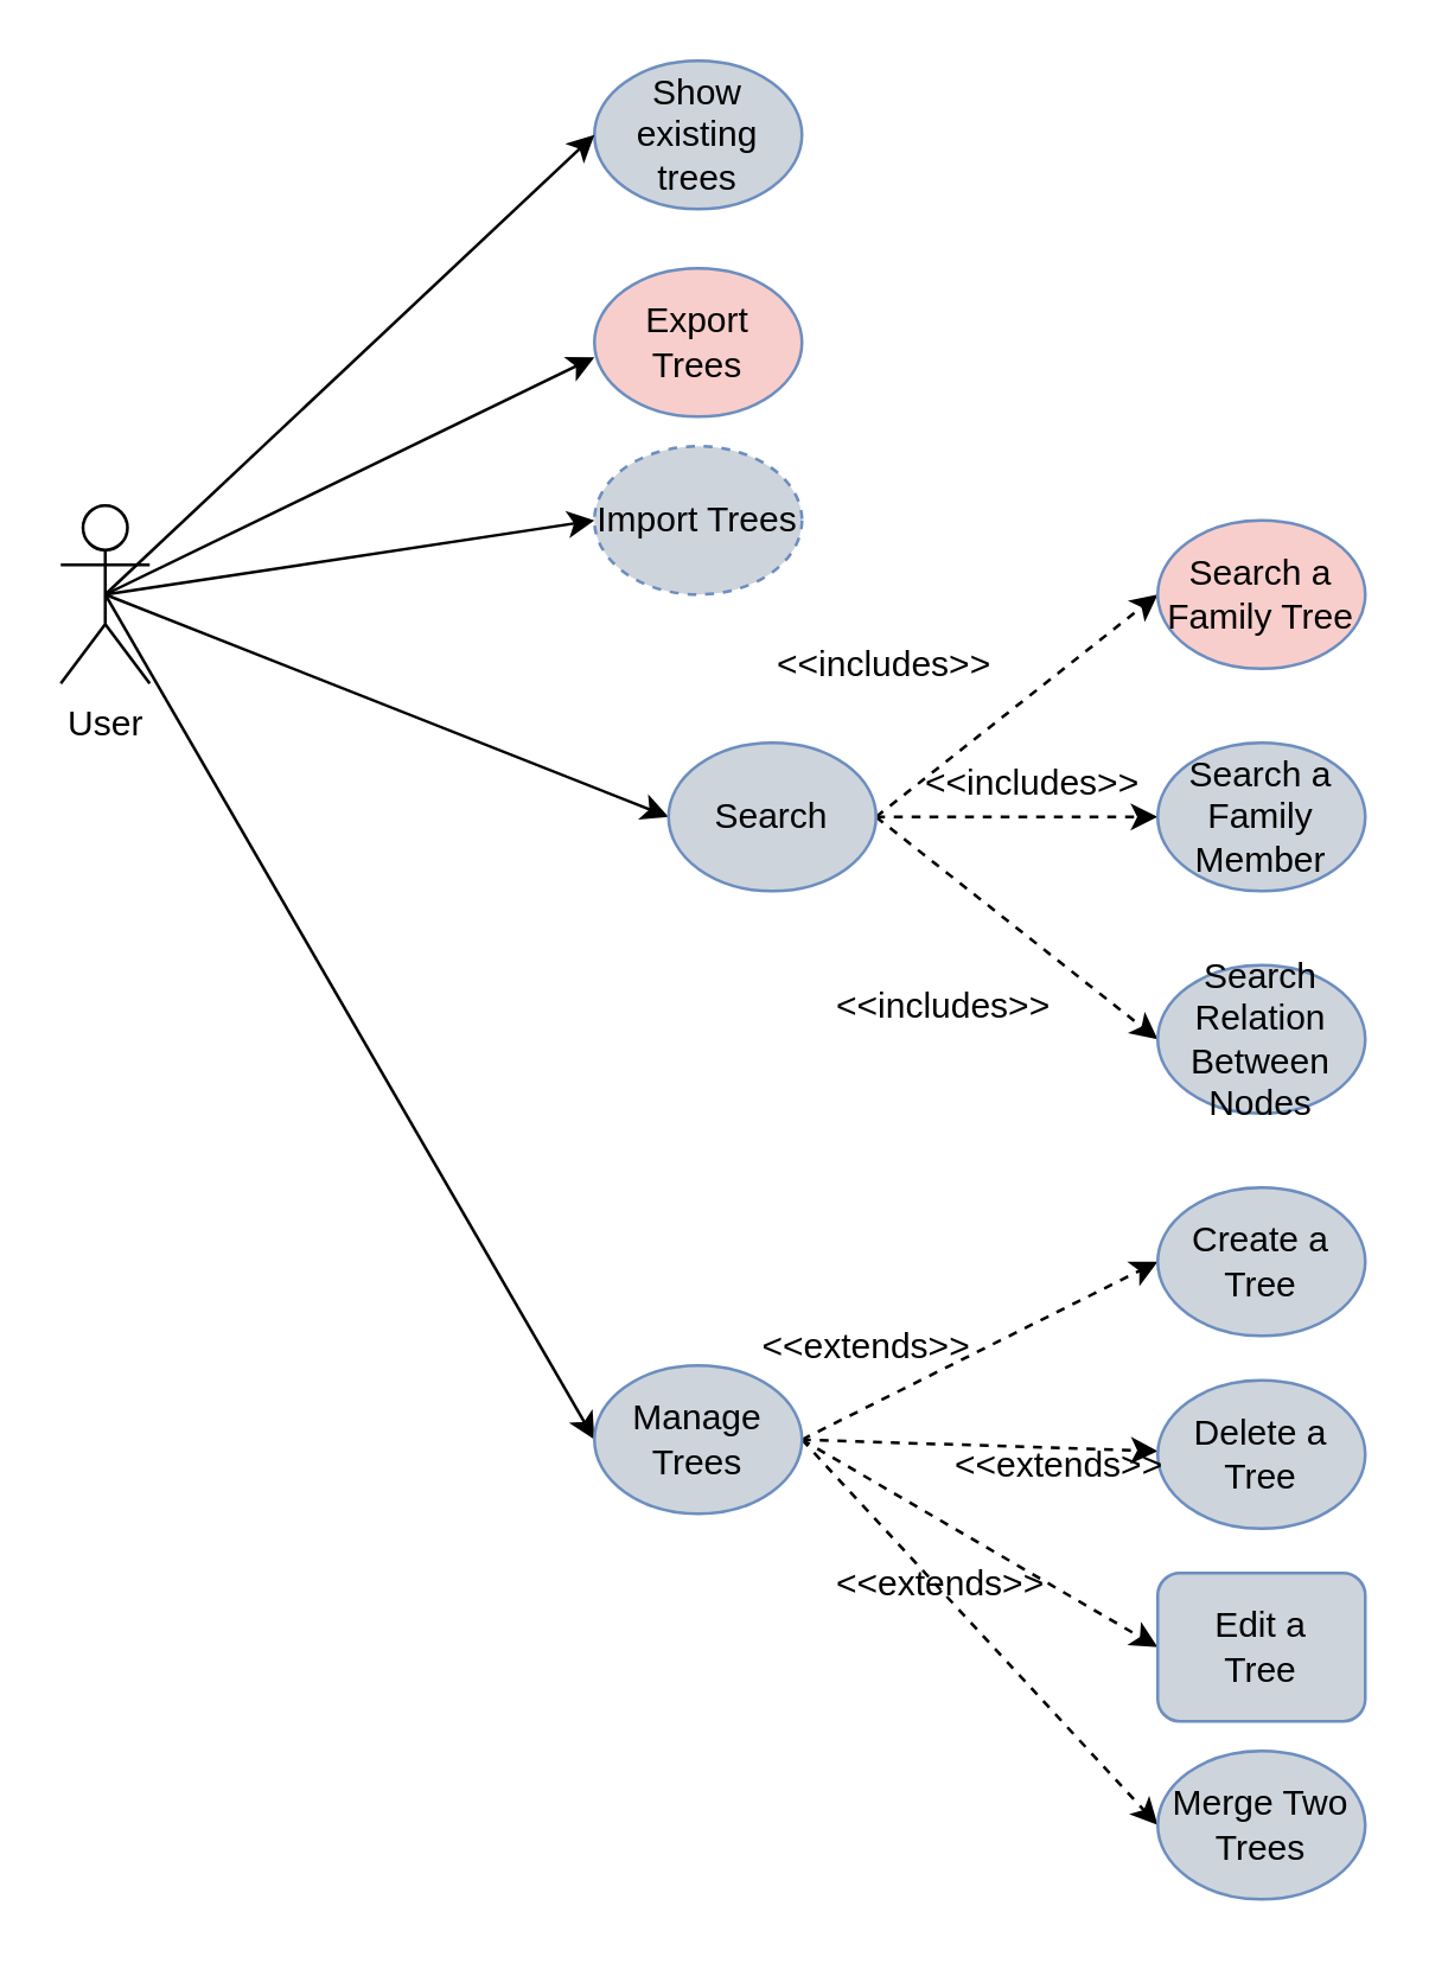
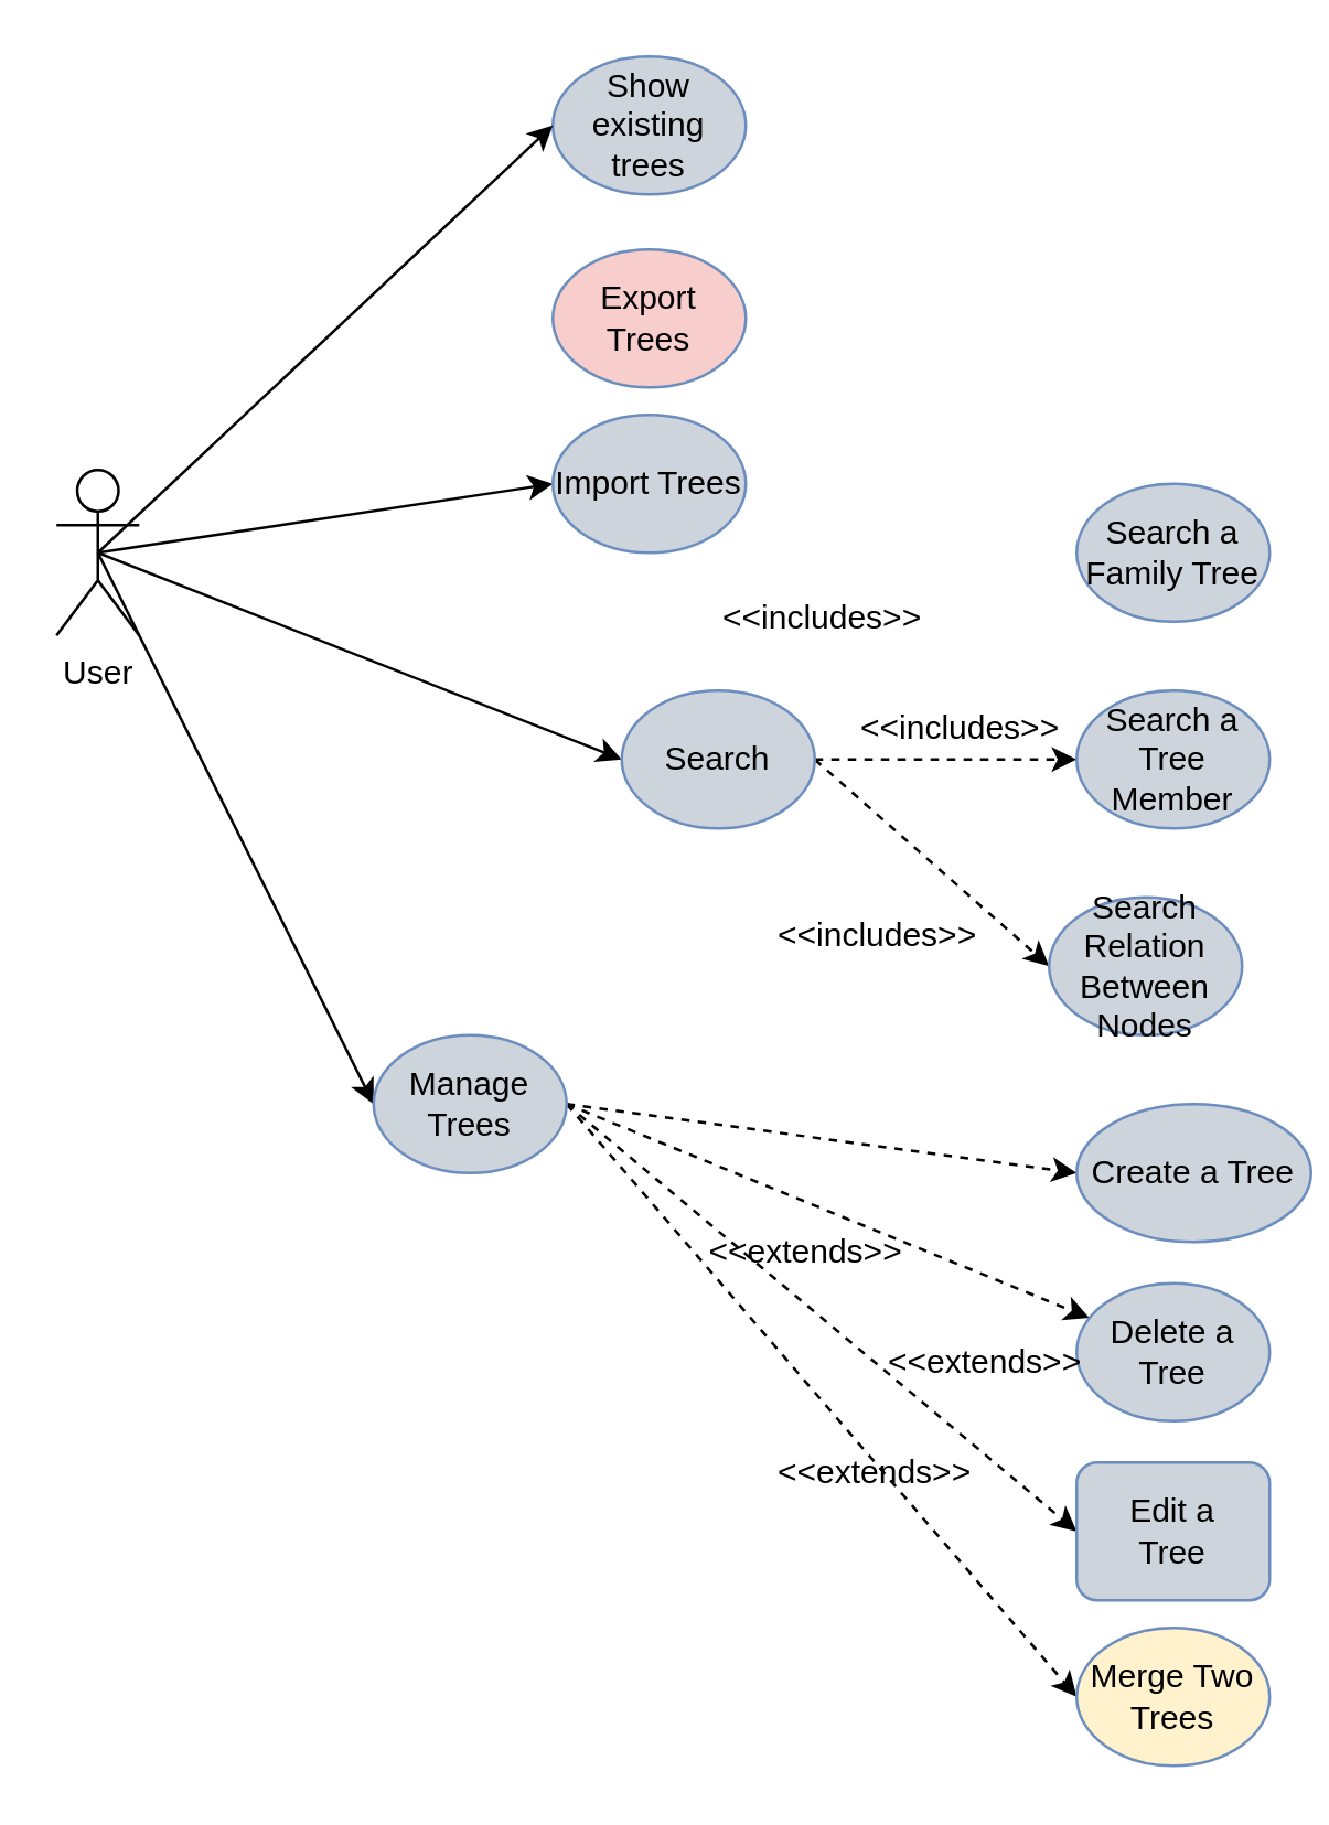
  <mxCell id="0" />
  <mxCell id="1" parent="0" />
- <mxCell id="2" style="edgeStyle=none;rounded=0;orthogonalLoop=1;jettySize=auto;html=1;exitX=0.5;exitY=0.5;exitDx=0;exitDy=0;exitPerimeter=0;entryX=0;entryY=0.6;entryDx=0;entryDy=0;entryPerimeter=0;" parent="1" source="6" target="8" edge="1"><mxGeometry relative="1" as="geometry" /></mxCell>
  <mxCell id="3" style="edgeStyle=none;rounded=0;orthogonalLoop=1;jettySize=auto;html=1;exitX=0.5;exitY=0.5;exitDx=0;exitDy=0;exitPerimeter=0;entryX=0;entryY=0.5;entryDx=0;entryDy=0;" parent="1" source="6" target="9" edge="1"><mxGeometry relative="1" as="geometry" /></mxCell>
  <mxCell id="4" style="edgeStyle=none;rounded=0;orthogonalLoop=1;jettySize=auto;html=1;exitX=0.5;exitY=0.5;exitDx=0;exitDy=0;exitPerimeter=0;entryX=0;entryY=0.5;entryDx=0;entryDy=0;" parent="1" source="6" target="13" edge="1"><mxGeometry relative="1" as="geometry" /></mxCell>
  <mxCell id="5" style="edgeStyle=none;rounded=0;orthogonalLoop=1;jettySize=auto;html=1;exitX=0.5;exitY=0.5;exitDx=0;exitDy=0;exitPerimeter=0;entryX=0;entryY=0.5;entryDx=0;entryDy=0;" parent="1" source="6" target="21" edge="1"><mxGeometry relative="1" as="geometry"><mxPoint x="200" y="360" as="targetPoint" /></mxGeometry></mxCell>
  <mxCell id="6" value="&lt;div&gt;User&lt;/div&gt;" style="shape=umlActor;verticalLabelPosition=bottom;verticalAlign=top;html=1;outlineConnect=0;" parent="1" vertex="1"><mxGeometry x="20" y="170" width="30" height="60" as="geometry" /></mxCell>
  <mxCell id="7" value="&lt;div&gt;Show existing trees&lt;/div&gt;" style="ellipse;whiteSpace=wrap;html=1;fillColor=#CED4DB;strokeColor=#6c8ebf;" parent="1" vertex="1"><mxGeometry x="200" y="20" width="70" height="50" as="geometry" /></mxCell>
  <mxCell id="8" value="Export Trees" style="ellipse;whiteSpace=wrap;html=1;fillColor=#f8cecc;strokeColor=#6c8ebf;" parent="1" vertex="1"><mxGeometry x="200" y="90" width="70" height="50" as="geometry" /></mxCell>
- <mxCell id="9" value="&lt;div&gt;Import Trees&lt;/div&gt;" style="ellipse;whiteSpace=wrap;html=1;fillColor=#CED4DB;strokeColor=#6c8ebf;dashed=1;" parent="1" vertex="1"><mxGeometry x="200" y="150" width="70" height="50" as="geometry" /></mxCell>
- <mxCell id="10" style="edgeStyle=none;rounded=0;orthogonalLoop=1;jettySize=auto;html=1;exitX=1;exitY=0.5;exitDx=0;exitDy=0;entryX=0;entryY=0.5;entryDx=0;entryDy=0;dashed=1;" parent="1" source="13" target="15" edge="1"><mxGeometry relative="1" as="geometry"><mxPoint x="360" y="260" as="targetPoint" /></mxGeometry></mxCell>
+ <mxCell id="9" value="&lt;div&gt;Import Trees&lt;/div&gt;" style="ellipse;whiteSpace=wrap;html=1;fillColor=#CED4DB;strokeColor=#6c8ebf;" parent="1" vertex="1"><mxGeometry x="200" y="150" width="70" height="50" as="geometry" /></mxCell>
  <mxCell id="11" style="edgeStyle=none;rounded=0;orthogonalLoop=1;jettySize=auto;html=1;exitX=1;exitY=0.5;exitDx=0;exitDy=0;entryX=0;entryY=0.5;entryDx=0;entryDy=0;dashed=1;" parent="1" source="13" target="16" edge="1"><mxGeometry relative="1" as="geometry"><mxPoint x="360" y="320" as="targetPoint" /></mxGeometry></mxCell>
  <mxCell id="12" style="edgeStyle=none;rounded=0;orthogonalLoop=1;jettySize=auto;html=1;exitX=1;exitY=0.5;exitDx=0;exitDy=0;dashed=1;entryX=0;entryY=0.5;entryDx=0;entryDy=0;" parent="1" source="13" target="33" edge="1"><mxGeometry relative="1" as="geometry"><mxPoint x="370" y="350" as="targetPoint" /></mxGeometry></mxCell>
  <mxCell id="13" value="Search" style="ellipse;whiteSpace=wrap;html=1;fillColor=#CED4DB;strokeColor=#6c8ebf;" parent="1" vertex="1"><mxGeometry x="225" y="250" width="70" height="50" as="geometry" /></mxCell>
  <mxCell id="14" style="edgeStyle=none;rounded=0;orthogonalLoop=1;jettySize=auto;html=1;entryX=0;entryY=0.5;entryDx=0;entryDy=0;" parent="1" target="7" edge="1"><mxGeometry relative="1" as="geometry"><mxPoint x="35" y="200" as="sourcePoint" /></mxGeometry></mxCell>
- <mxCell id="15" value="Search a Family Tree" style="ellipse;whiteSpace=wrap;html=1;fillColor=#f8cecc;strokeColor=#6c8ebf;" parent="1" vertex="1"><mxGeometry x="390" y="175" width="70" height="50" as="geometry" /></mxCell>
- <mxCell id="16" value="&lt;div&gt;Search a Family Member&lt;br&gt;&lt;/div&gt;" style="ellipse;whiteSpace=wrap;html=1;fillColor=#CED4DB;strokeColor=#6c8ebf;" parent="1" vertex="1"><mxGeometry x="390" y="250" width="70" height="50" as="geometry" /></mxCell>
+ <mxCell id="15" value="Search a Family Tree" style="ellipse;whiteSpace=wrap;html=1;fillColor=#CED4DB;strokeColor=#6c8ebf;" parent="1" vertex="1"><mxGeometry x="390" y="175" width="70" height="50" as="geometry" /></mxCell>
+ <mxCell id="16" value="&lt;div&gt;Search a Tree Member&lt;br&gt;&lt;/div&gt;" style="ellipse;whiteSpace=wrap;html=1;fillColor=#CED4DB;strokeColor=#6c8ebf;" parent="1" vertex="1"><mxGeometry x="390" y="250" width="70" height="50" as="geometry" /></mxCell>
  <mxCell id="17" style="edgeStyle=none;rounded=0;orthogonalLoop=1;jettySize=auto;html=1;exitX=1;exitY=0.5;exitDx=0;exitDy=0;entryX=0;entryY=0.5;entryDx=0;entryDy=0;dashed=1;" parent="1" source="21" target="22" edge="1"><mxGeometry relative="1" as="geometry"><mxPoint x="350" y="420" as="targetPoint" /></mxGeometry></mxCell>
  <mxCell id="18" style="edgeStyle=none;rounded=0;orthogonalLoop=1;jettySize=auto;html=1;exitX=1;exitY=0.5;exitDx=0;exitDy=0;dashed=1;" parent="1" source="21" target="24" edge="1"><mxGeometry relative="1" as="geometry"><Array as="points" /></mxGeometry></mxCell>
  <mxCell id="19" style="edgeStyle=none;rounded=0;orthogonalLoop=1;jettySize=auto;html=1;entryX=0;entryY=0.5;entryDx=0;entryDy=0;exitX=1;exitY=0.5;exitDx=0;exitDy=0;dashed=1;" parent="1" source="21" target="25" edge="1"><mxGeometry relative="1" as="geometry" /></mxCell>
  <mxCell id="20" style="edgeStyle=none;rounded=0;orthogonalLoop=1;jettySize=auto;html=1;exitX=1;exitY=0.5;exitDx=0;exitDy=0;dashed=1;entryX=0;entryY=0.5;entryDx=0;entryDy=0;" parent="1" source="21" target="34" edge="1"><mxGeometry relative="1" as="geometry"><mxPoint x="390" y="630" as="targetPoint" /></mxGeometry></mxCell>
- <mxCell id="21" value="&lt;div&gt;Manage Trees&lt;/div&gt;" style="ellipse;whiteSpace=wrap;html=1;fillColor=#CED4DB;strokeColor=#6c8ebf;" parent="1" vertex="1"><mxGeometry x="200" y="460" width="70" height="50" as="geometry" /></mxCell>
- <mxCell id="22" value="Create a Tree" style="ellipse;whiteSpace=wrap;html=1;fillColor=#CED4DB;strokeColor=#6c8ebf;" parent="1" vertex="1"><mxGeometry x="390" y="400" width="70" height="50" as="geometry" /></mxCell>
+ <mxCell id="21" value="&lt;div&gt;Manage Trees&lt;/div&gt;" style="ellipse;whiteSpace=wrap;html=1;fillColor=#CED4DB;strokeColor=#6c8ebf;" parent="1" vertex="1"><mxGeometry x="135" y="375" width="70" height="50" as="geometry" /></mxCell>
+ <mxCell id="22" value="Create a Tree" style="ellipse;whiteSpace=wrap;html=1;fillColor=#CED4DB;strokeColor=#6c8ebf;" parent="1" vertex="1"><mxGeometry x="390" y="400" width="85" height="50" as="geometry" /></mxCell>
  <mxCell id="23" style="edgeStyle=none;rounded=0;orthogonalLoop=1;jettySize=auto;html=1;entryX=0;entryY=0.5;entryDx=0;entryDy=0;" parent="1" source="22" target="22" edge="1"><mxGeometry relative="1" as="geometry" /></mxCell>
  <mxCell id="24" value="Delete a Tree" style="ellipse;whiteSpace=wrap;html=1;fillColor=#CED4DB;strokeColor=#6c8ebf;" parent="1" vertex="1"><mxGeometry x="390" y="465" width="70" height="50" as="geometry" /></mxCell>
  <mxCell id="25" value="&lt;div&gt;Edit a&lt;/div&gt;&lt;div&gt;Tree&lt;/div&gt;" style="whiteSpace=wrap;html=1;fillColor=#CED4DB;strokeColor=#6c8ebf;rounded=1;" parent="1" vertex="1"><mxGeometry x="390" y="530" width="70" height="50" as="geometry" /></mxCell>
  <mxCell id="26" value="&amp;lt;&amp;lt;extends&amp;gt;&amp;gt;" style="text;whiteSpace=wrap;html=1;" parent="1" vertex="1"><mxGeometry x="255" y="440" width="80" height="20" as="geometry" /></mxCell>
  <mxCell id="27" value="&amp;lt;&amp;lt;extends&amp;gt;&amp;gt;" style="text;whiteSpace=wrap;html=1;" parent="1" vertex="1"><mxGeometry x="320" y="480" width="80" height="20" as="geometry" /></mxCell>
  <mxCell id="28" value="&amp;lt;&amp;lt;extends&amp;gt;&amp;gt;" style="text;whiteSpace=wrap;html=1;" parent="1" vertex="1"><mxGeometry x="280" y="520" width="80" height="20" as="geometry" /></mxCell>
  <mxCell id="29" value="&amp;lt;&amp;lt;includes&amp;gt;&amp;gt;" style="text;whiteSpace=wrap;html=1;" parent="1" vertex="1"><mxGeometry x="260" y="210" width="80" height="20" as="geometry" /></mxCell>
  <mxCell id="30" style="edgeStyle=none;rounded=0;orthogonalLoop=1;jettySize=auto;html=1;exitX=0.5;exitY=1;exitDx=0;exitDy=0;" parent="1" source="29" target="29" edge="1"><mxGeometry relative="1" as="geometry" /></mxCell>
  <mxCell id="31" value="&amp;lt;&amp;lt;includes&amp;gt;&amp;gt;" style="text;whiteSpace=wrap;html=1;" parent="1" vertex="1"><mxGeometry x="310" y="250" width="80" height="20" as="geometry" /></mxCell>
  <mxCell id="32" value="&amp;lt;&amp;lt;includes&amp;gt;&amp;gt;" style="text;whiteSpace=wrap;html=1;" parent="1" vertex="1"><mxGeometry x="280" y="325" width="80" height="20" as="geometry" /></mxCell>
- <mxCell id="33" value="Search Relation Between Nodes" style="ellipse;whiteSpace=wrap;html=1;fillColor=#CED4DB;strokeColor=#6c8ebf;" parent="1" vertex="1"><mxGeometry x="390" y="325" width="70" height="50" as="geometry" /></mxCell>
- <mxCell id="34" value="Merge Two Trees" style="ellipse;whiteSpace=wrap;html=1;fillColor=#CED4DB;strokeColor=#6c8ebf;" parent="1" vertex="1"><mxGeometry x="390" y="590" width="70" height="50" as="geometry" /></mxCell>
+ <mxCell id="33" value="Search Relation Between Nodes" style="ellipse;whiteSpace=wrap;html=1;fillColor=#CED4DB;strokeColor=#6c8ebf;" parent="1" vertex="1"><mxGeometry x="380" y="325" width="70" height="50" as="geometry" /></mxCell>
+ <mxCell id="34" value="Merge Two Trees" style="ellipse;whiteSpace=wrap;html=1;fillColor=#fff2cc;strokeColor=#6c8ebf;" parent="1" vertex="1"><mxGeometry x="390" y="590" width="70" height="50" as="geometry" /></mxCell>
